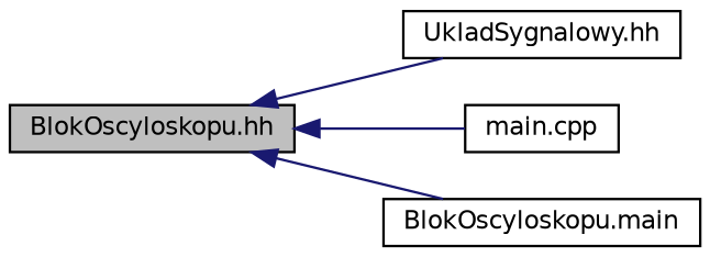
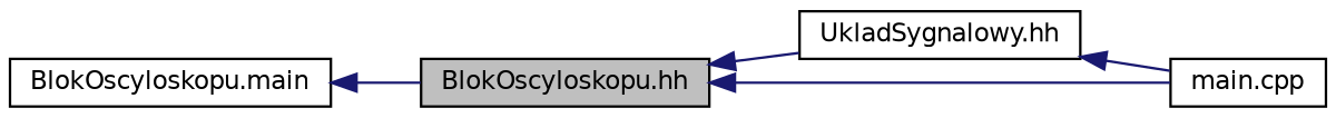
  digraph {
    rankdir=LR
    node [color=black fillcolor=white fontname=Helvetica fontsize=10 shape=record style=filled]
    edge [color=midnightblue dir=back fontname=Helvetica fontsize=10 labelfontname=Helvetica labelfontsize=10 style=solid]
    n1 [fillcolor=grey75 fontcolor=black height=0.2 label="BlokOscyloskopu.hh" width=0.4]
    n2 [height=0.2 label="UkladSygnalowy.hh" width=0.4]
    n3 [height=0.2 label="main.cpp" width=0.4]
    n4 [height=0.2 label="BlokOscyloskopu.main" width=0.4]
    n1 -> n2
    n1 -> n3
-   n1 -> n4
+   n4 -> n1
+   n2 -> n3
  }
